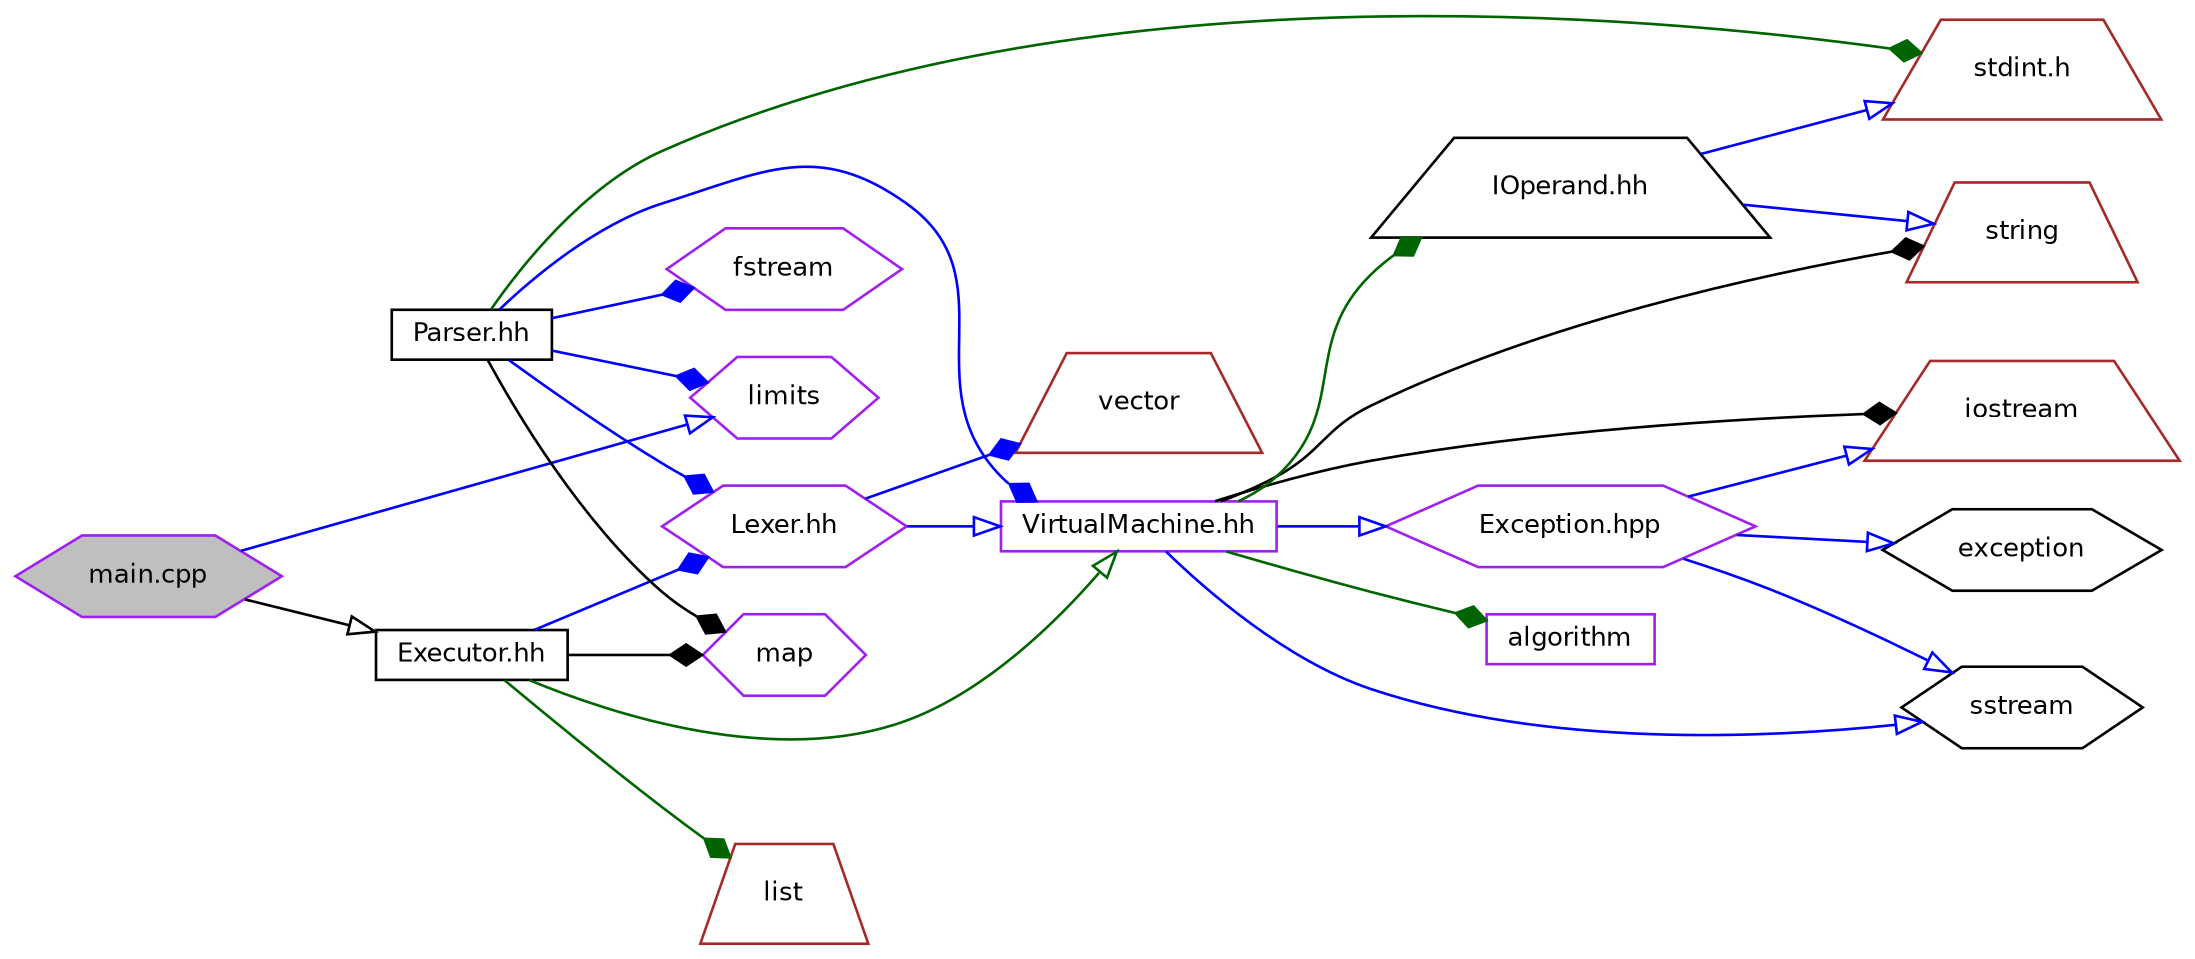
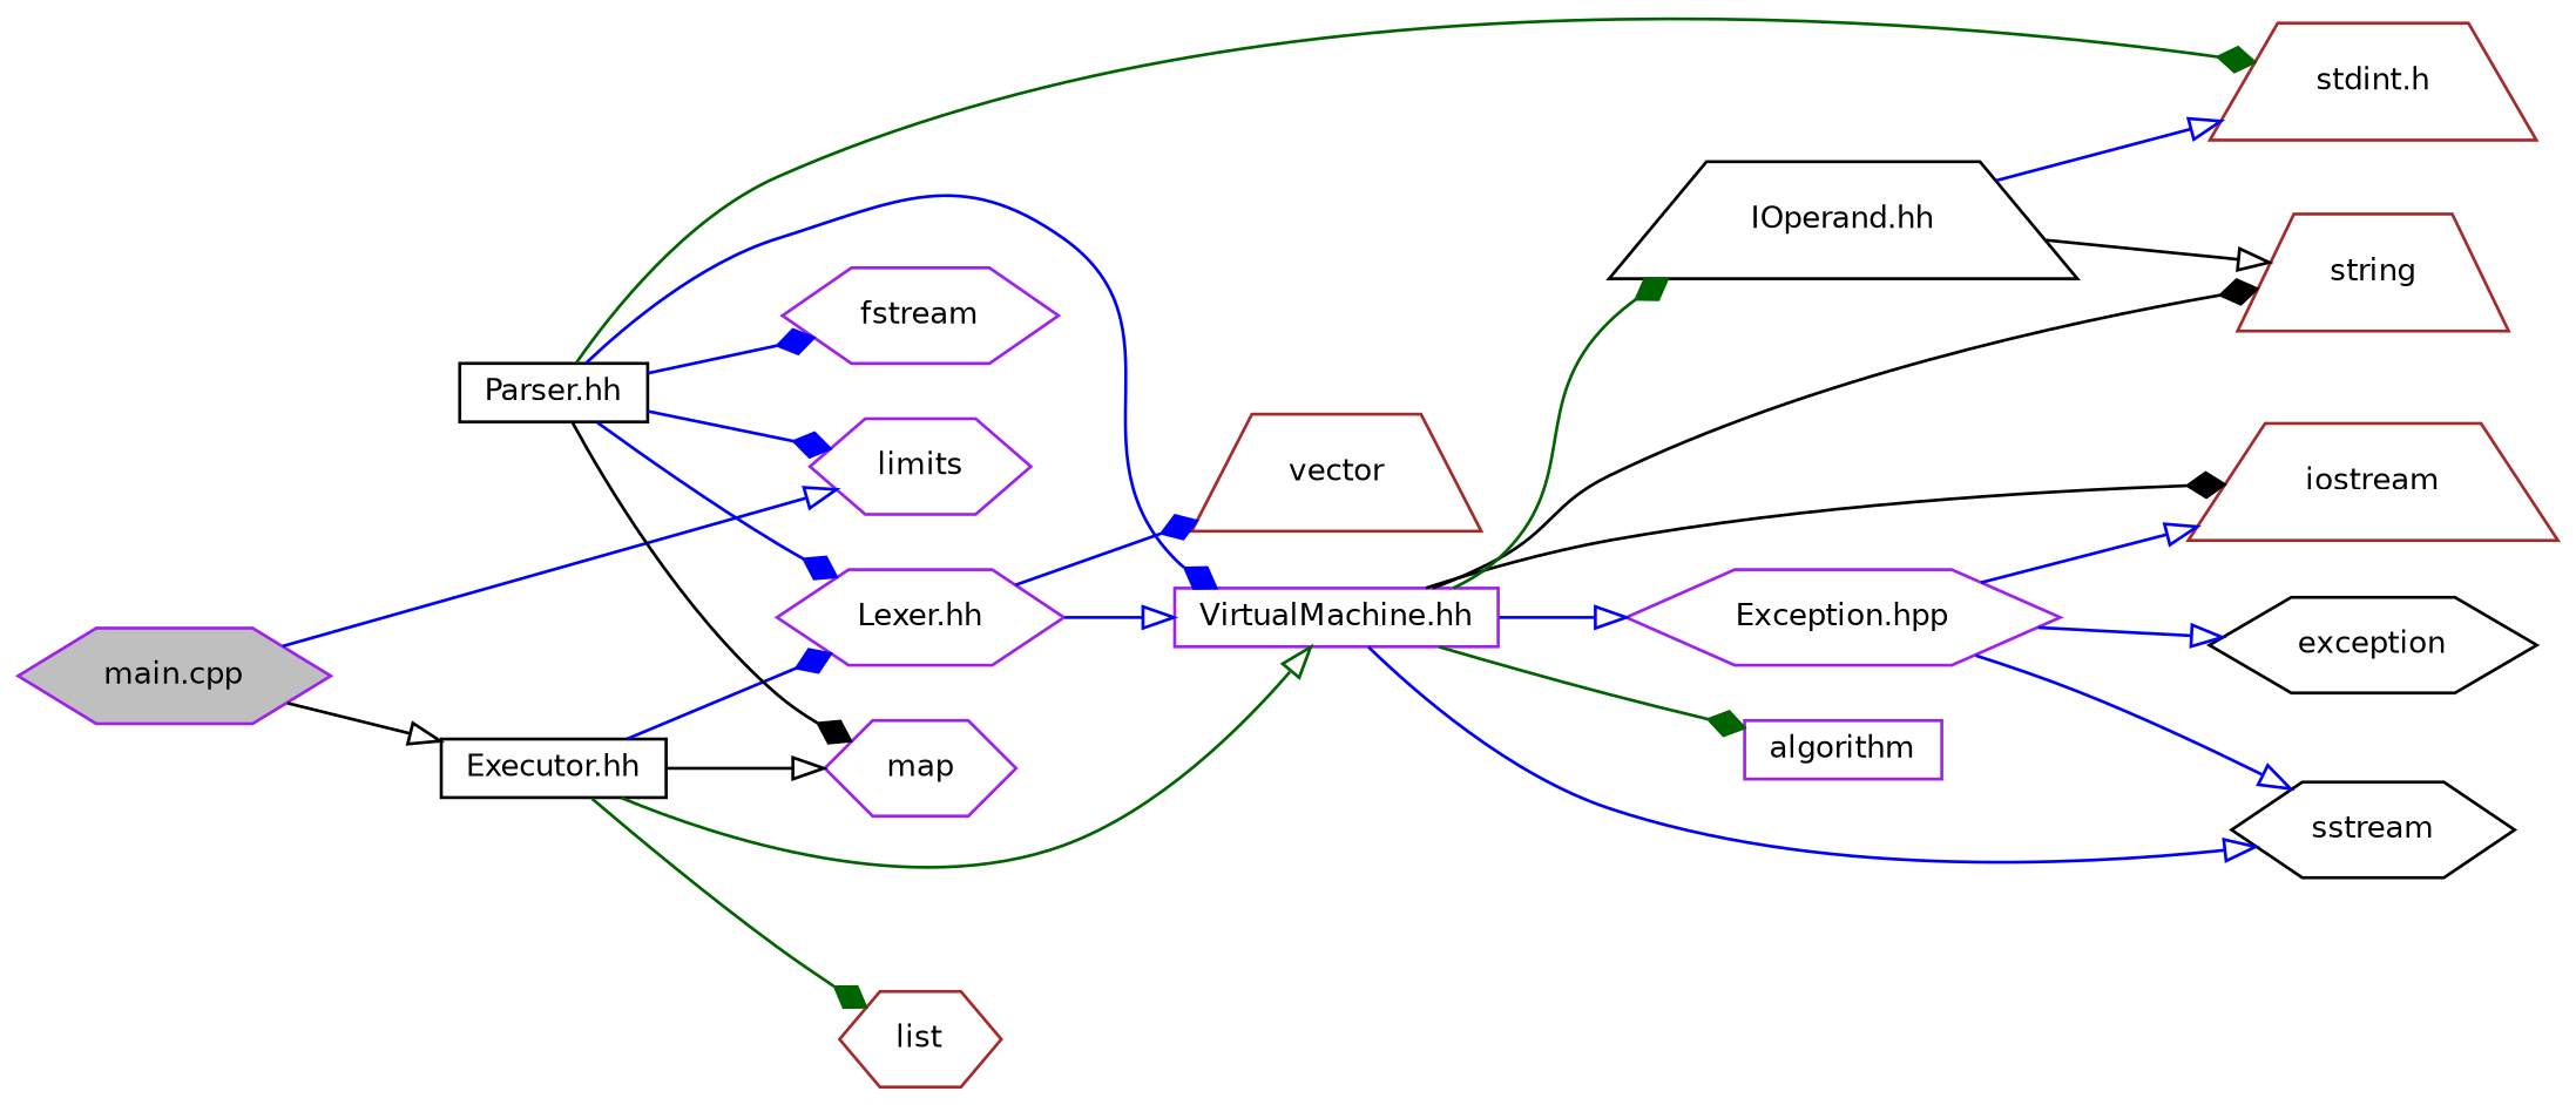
  digraph {
    rankdir=LR
    node [color=purple fillcolor=white fontname=Helvetica fontsize=10 shape=hexagon style=filled]
    edge [arrowhead=diamond color=blue fontname=Helvetica fontsize=10 labelfontname=Helvetica labelfontsize=10 style=solid]
    n1 [fillcolor=grey75 fontcolor=black height=0.2 label="main.cpp" width=0.4]
    n2 [color=black height=0.2 label="Executor.hh" shape=box width=0.4]
    n3 [height=0.2 label=limits width=0.4]
    n4 [color=black height=0.2 label="Parser.hh" shape=box width=0.4]
    n5 [color=brown height=0.2 label="stdint.h" shape=trapezium width=0.4]
    n6 [height=0.2 label=fstream width=0.4]
    n7 [height=0.2 label="Lexer.hh" width=0.4]
    n8 [height=0.2 label="VirtualMachine.hh" shape=box width=0.4]
    n9 [height=0.2 label=map width=0.4]
-   n10 [color=brown height=0.2 label=list shape=trapezium width=0.4]
+   n10 [color=brown height=0.2 label=list width=0.4]
    n11 [color=brown height=0.2 label=vector shape=trapezium width=0.4]
    n12 [color=brown height=0.2 label=string shape=trapezium width=0.4]
    n13 [color=brown height=0.2 label=iostream shape=trapezium width=0.4]
    n14 [color=black height=0.2 label=sstream width=0.4]
    n15 [height=0.2 label=algorithm shape=box width=0.4]
    n16 [height=0.2 label="Exception.hpp" width=0.4]
    n17 [color=black height=0.2 label="IOperand.hh" shape=trapezium width=0.4]
    n18 [color=black height=0.2 label=exception width=0.4]
    n1 -> n2 [arrowhead=onormal color=black]
    n1 -> n3 [arrowhead=onormal]
    n2 -> n7
    n2 -> n8 [arrowhead=onormal color=darkgreen]
-   n2 -> n9 [color=black]
+   n2 -> n9 [arrowhead=onormal color=black]
    n2 -> n10 [color=darkgreen]
    n4 -> n3
    n4 -> n5 [color=darkgreen]
    n4 -> n6
    n4 -> n7
    n4 -> n8
    n4 -> n9 [color=black]
    n7 -> n8 [arrowhead=onormal]
    n7 -> n11
    n8 -> n12 [color=black]
    n8 -> n13 [color=black]
    n8 -> n14 [arrowhead=onormal]
    n8 -> n15 [color=darkgreen]
    n8 -> n16 [arrowhead=onormal]
    n8 -> n17 [color=darkgreen]
    n16 -> n13 [arrowhead=onormal]
    n16 -> n14 [arrowhead=onormal]
    n16 -> n18 [arrowhead=onormal]
    n17 -> n5 [arrowhead=onormal]
-   n17 -> n12 [arrowhead=onormal]
+   n17 -> n12 [arrowhead=onormal color=black]
  }
